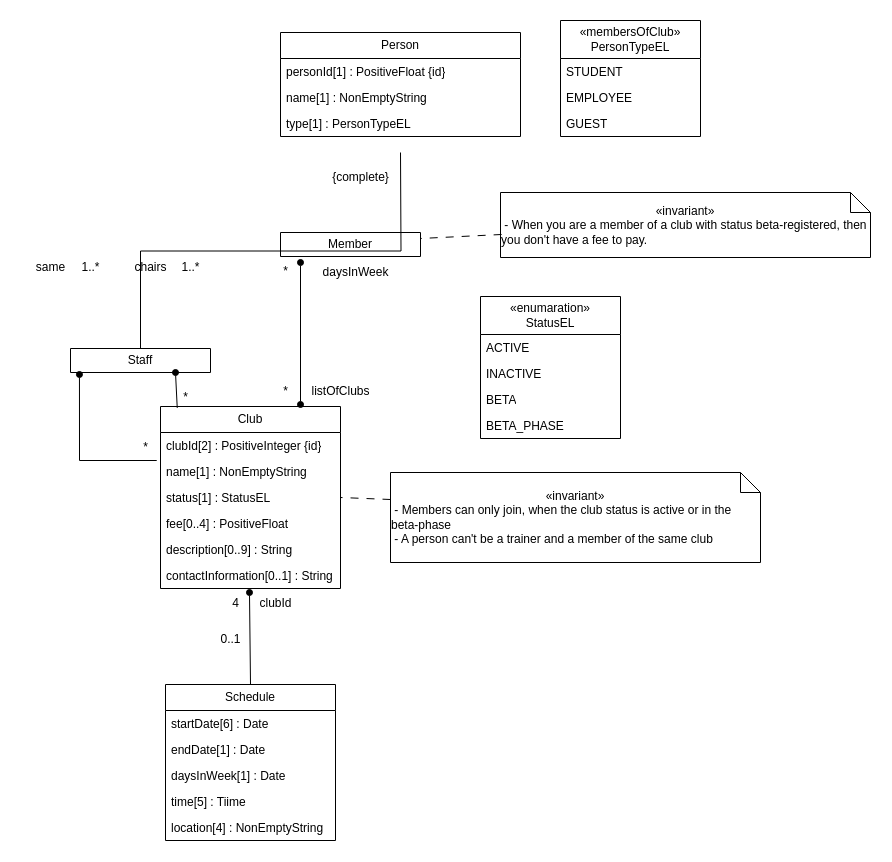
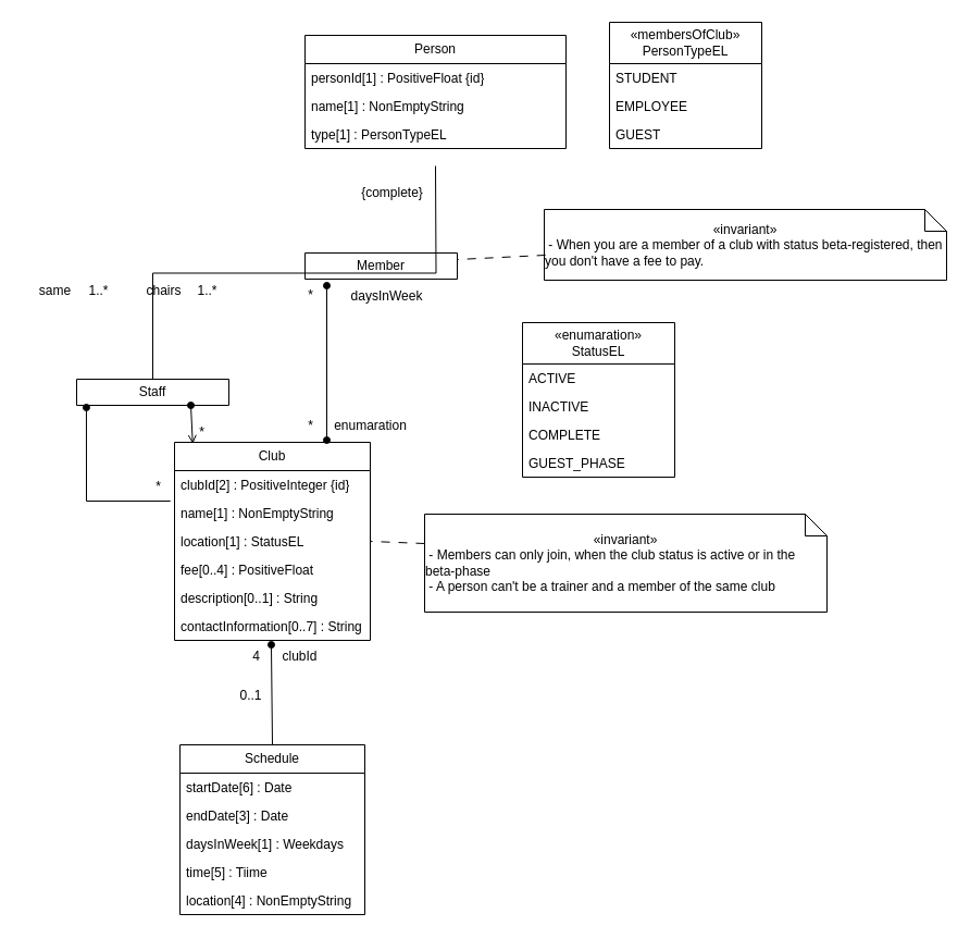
  <mxCell id="0" />
  <mxCell id="1" parent="0" />
  <mxCell id="2" value="Member" style="swimlane;fontStyle=0;childLayout=stackLayout;horizontal=1;startSize=26;fillColor=none;horizontalStack=0;resizeParent=1;resizeParentMax=0;resizeLast=0;collapsible=1;marginBottom=0;whiteSpace=wrap;html=1;" parent="1" vertex="1"><mxGeometry x="280" y="232" width="140" height="24" as="geometry" /></mxCell>
  <mxCell id="3" value="Club" style="swimlane;fontStyle=0;childLayout=stackLayout;horizontal=1;startSize=26;fillColor=none;horizontalStack=0;resizeParent=1;resizeParentMax=0;resizeLast=0;collapsible=1;marginBottom=0;whiteSpace=wrap;html=1;" parent="1" vertex="1"><mxGeometry x="160" y="406" width="180" height="182" as="geometry" /></mxCell>
  <mxCell id="4" value="clubId[2] : PositiveInteger {id}" style="text;strokeColor=none;fillColor=none;align=left;verticalAlign=top;spacingLeft=4;spacingRight=4;overflow=hidden;rotatable=0;points=[[0,0.5],[1,0.5]];portConstraint=eastwest;whiteSpace=wrap;html=1;" parent="3" vertex="1"><mxGeometry y="26" width="180" height="26" as="geometry" /></mxCell>
  <mxCell id="5" value="name[1] : NonEmptyString" style="text;strokeColor=none;fillColor=none;align=left;verticalAlign=top;spacingLeft=4;spacingRight=4;overflow=hidden;rotatable=0;points=[[0,0.5],[1,0.5]];portConstraint=eastwest;whiteSpace=wrap;html=1;" parent="3" vertex="1"><mxGeometry y="52" width="180" height="26" as="geometry" /></mxCell>
- <mxCell id="6" value="status[1] : StatusEL" style="text;strokeColor=none;fillColor=none;align=left;verticalAlign=top;spacingLeft=4;spacingRight=4;overflow=hidden;rotatable=0;points=[[0,0.5],[1,0.5]];portConstraint=eastwest;whiteSpace=wrap;html=1;" parent="3" vertex="1"><mxGeometry y="78" width="180" height="26" as="geometry" /></mxCell>
+ <mxCell id="6" value="location[1] : StatusEL" style="text;strokeColor=none;fillColor=none;align=left;verticalAlign=top;spacingLeft=4;spacingRight=4;overflow=hidden;rotatable=0;points=[[0,0.5],[1,0.5]];portConstraint=eastwest;whiteSpace=wrap;html=1;" parent="3" vertex="1"><mxGeometry y="78" width="180" height="26" as="geometry" /></mxCell>
  <mxCell id="7" value="fee[0..4] : PositiveFloat" style="text;strokeColor=none;fillColor=none;align=left;verticalAlign=top;spacingLeft=4;spacingRight=4;overflow=hidden;rotatable=0;points=[[0,0.5],[1,0.5]];portConstraint=eastwest;whiteSpace=wrap;html=1;" parent="3" vertex="1"><mxGeometry y="104" width="180" height="26" as="geometry" /></mxCell>
- <mxCell id="8" value="description[0..9] : String" style="text;strokeColor=none;fillColor=none;align=left;verticalAlign=top;spacingLeft=4;spacingRight=4;overflow=hidden;rotatable=0;points=[[0,0.5],[1,0.5]];portConstraint=eastwest;whiteSpace=wrap;html=1;" vertex="1" parent="3"><mxGeometry y="130" width="180" height="26" as="geometry" /></mxCell>
- <mxCell id="9" value="contactInformation[0..1] : String" style="text;strokeColor=none;fillColor=none;align=left;verticalAlign=top;spacingLeft=4;spacingRight=4;overflow=hidden;rotatable=0;points=[[0,0.5],[1,0.5]];portConstraint=eastwest;whiteSpace=wrap;html=1;" vertex="1" parent="3"><mxGeometry y="156" width="180" height="26" as="geometry" /></mxCell>
+ <mxCell id="8" value="description[0..1] : String" style="text;strokeColor=none;fillColor=none;align=left;verticalAlign=top;spacingLeft=4;spacingRight=4;overflow=hidden;rotatable=0;points=[[0,0.5],[1,0.5]];portConstraint=eastwest;whiteSpace=wrap;html=1;" vertex="1" parent="3"><mxGeometry y="130" width="180" height="26" as="geometry" /></mxCell>
+ <mxCell id="9" value="contactInformation[0..7] : String" style="text;strokeColor=none;fillColor=none;align=left;verticalAlign=top;spacingLeft=4;spacingRight=4;overflow=hidden;rotatable=0;points=[[0,0.5],[1,0.5]];portConstraint=eastwest;whiteSpace=wrap;html=1;" vertex="1" parent="3"><mxGeometry y="156" width="180" height="26" as="geometry" /></mxCell>
  <mxCell id="10" value="Schedule" style="swimlane;fontStyle=0;childLayout=stackLayout;horizontal=1;startSize=26;fillColor=none;horizontalStack=0;resizeParent=1;resizeParentMax=0;resizeLast=0;collapsible=1;marginBottom=0;whiteSpace=wrap;html=1;" parent="1" vertex="1"><mxGeometry x="165" y="684" width="170" height="156" as="geometry" /></mxCell>
  <mxCell id="11" value="startDate[6] : Date" style="text;strokeColor=none;fillColor=none;align=left;verticalAlign=top;spacingLeft=4;spacingRight=4;overflow=hidden;rotatable=0;points=[[0,0.5],[1,0.5]];portConstraint=eastwest;whiteSpace=wrap;html=1;" vertex="1" parent="10"><mxGeometry y="26" width="170" height="26" as="geometry" /></mxCell>
- <mxCell id="12" value="endDate[1] : Date" style="text;strokeColor=none;fillColor=none;align=left;verticalAlign=top;spacingLeft=4;spacingRight=4;overflow=hidden;rotatable=0;points=[[0,0.5],[1,0.5]];portConstraint=eastwest;whiteSpace=wrap;html=1;" vertex="1" parent="10"><mxGeometry y="52" width="170" height="26" as="geometry" /></mxCell>
- <mxCell id="13" value="daysInWeek[1] :&amp;nbsp;Date" style="text;strokeColor=none;fillColor=none;align=left;verticalAlign=top;spacingLeft=4;spacingRight=4;overflow=hidden;rotatable=0;points=[[0,0.5],[1,0.5]];portConstraint=eastwest;whiteSpace=wrap;html=1;" parent="10" vertex="1"><mxGeometry y="78" width="170" height="26" as="geometry" /></mxCell>
+ <mxCell id="12" value="endDate[3] : Date" style="text;strokeColor=none;fillColor=none;align=left;verticalAlign=top;spacingLeft=4;spacingRight=4;overflow=hidden;rotatable=0;points=[[0,0.5],[1,0.5]];portConstraint=eastwest;whiteSpace=wrap;html=1;" vertex="1" parent="10"><mxGeometry y="52" width="170" height="26" as="geometry" /></mxCell>
+ <mxCell id="13" value="daysInWeek[1] :&amp;nbsp;Weekdays" style="text;strokeColor=none;fillColor=none;align=left;verticalAlign=top;spacingLeft=4;spacingRight=4;overflow=hidden;rotatable=0;points=[[0,0.5],[1,0.5]];portConstraint=eastwest;whiteSpace=wrap;html=1;" parent="10" vertex="1"><mxGeometry y="78" width="170" height="26" as="geometry" /></mxCell>
  <mxCell id="14" value="time[5] : Tiime" style="text;strokeColor=none;fillColor=none;align=left;verticalAlign=top;spacingLeft=4;spacingRight=4;overflow=hidden;rotatable=0;points=[[0,0.5],[1,0.5]];portConstraint=eastwest;whiteSpace=wrap;html=1;" parent="10" vertex="1"><mxGeometry y="104" width="170" height="26" as="geometry" /></mxCell>
  <mxCell id="15" value="location[4] : NonEmptyString" style="text;strokeColor=none;fillColor=none;align=left;verticalAlign=top;spacingLeft=4;spacingRight=4;overflow=hidden;rotatable=0;points=[[0,0.5],[1,0.5]];portConstraint=eastwest;whiteSpace=wrap;html=1;" parent="10" vertex="1"><mxGeometry y="130" width="170" height="26" as="geometry" /></mxCell>
- <mxCell id="16" value="" style="endArrow=none;html=1;rounded=0;endFill=0;startArrow=oval;startFill=1;exitX=0.75;exitY=1;exitDx=0;exitDy=0;entryX=0.093;entryY=0.008;entryDx=0;entryDy=0;entryPerimeter=0;" parent="1" source="42" target="3" edge="1"><mxGeometry relative="1" as="geometry"><mxPoint x="169" y="256" as="sourcePoint" /><mxPoint x="150" y="382" as="targetPoint" /></mxGeometry></mxCell>
- <mxCell id="17" value="listOfClubs" style="text;html=1;align=center;verticalAlign=middle;resizable=0;points=[];autosize=1;strokeColor=none;fillColor=none;" parent="1" vertex="1"><mxGeometry x="300" y="376" width="80" height="30" as="geometry" /></mxCell>
+ <mxCell id="16" value="" style="endArrow=open;html=1;rounded=0;endFill=0;startArrow=oval;startFill=1;exitX=0.75;exitY=1;exitDx=0;exitDy=0;entryX=0.093;entryY=0.008;entryDx=0;entryDy=0;entryPerimeter=0;" parent="1" source="42" target="3" edge="1"><mxGeometry relative="1" as="geometry"><mxPoint x="169" y="256" as="sourcePoint" /><mxPoint x="150" y="382" as="targetPoint" /></mxGeometry></mxCell>
+ <mxCell id="17" value="enumaration" style="text;html=1;align=center;verticalAlign=middle;resizable=0;points=[];autosize=1;strokeColor=none;fillColor=none;" parent="1" vertex="1"><mxGeometry x="300" y="376" width="80" height="30" as="geometry" /></mxCell>
  <mxCell id="18" value="*" style="text;html=1;align=center;verticalAlign=middle;resizable=0;points=[];autosize=1;strokeColor=none;fillColor=none;" parent="1" vertex="1"><mxGeometry x="270" y="256" width="30" height="30" as="geometry" /></mxCell>
  <mxCell id="19" value="*" style="text;html=1;align=center;verticalAlign=middle;resizable=0;points=[];autosize=1;strokeColor=none;fillColor=none;" parent="1" vertex="1"><mxGeometry x="270" y="376" width="30" height="30" as="geometry" /></mxCell>
  <mxCell id="20" value="" style="endArrow=oval;html=1;rounded=0;entryX=1;entryY=0;entryDx=0;entryDy=0;startArrow=oval;startFill=1;endFill=1;" parent="1" edge="1"><mxGeometry relative="1" as="geometry"><mxPoint x="300" y="262" as="sourcePoint" /><mxPoint x="300" y="404" as="targetPoint" /></mxGeometry></mxCell>
  <mxCell id="21" value="same" style="text;html=1;align=center;verticalAlign=middle;resizable=0;points=[];autosize=1;strokeColor=none;fillColor=none;" parent="1" vertex="1"><mxGeometry x="20" y="252" width="60" height="30" as="geometry" /></mxCell>
  <mxCell id="22" value="1..*" style="text;html=1;align=center;verticalAlign=middle;resizable=0;points=[];autosize=1;strokeColor=none;fillColor=none;" parent="1" vertex="1"><mxGeometry x="170" y="252" width="40" height="30" as="geometry" /></mxCell>
  <mxCell id="23" value="*" style="text;html=1;align=center;verticalAlign=middle;resizable=0;points=[];autosize=1;strokeColor=none;fillColor=none;" parent="1" vertex="1"><mxGeometry x="170" y="382" width="30" height="30" as="geometry" /></mxCell>
  <mxCell id="24" value="daysInWeek" style="text;html=1;align=center;verticalAlign=middle;resizable=0;points=[];autosize=1;strokeColor=none;fillColor=none;" parent="1" vertex="1"><mxGeometry x="300" y="257" width="110" height="30" as="geometry" /></mxCell>
  <mxCell id="25" style="rounded=0;orthogonalLoop=1;jettySize=auto;html=1;exitX=0.5;exitY=0;exitDx=0;exitDy=0;endArrow=oval;endFill=1;entryX=0.347;entryY=1.154;entryDx=0;entryDy=0;entryPerimeter=0;" parent="1" source="10" edge="1"><mxGeometry relative="1" as="geometry"><mxPoint x="248.99" y="592.004" as="targetPoint" /></mxGeometry></mxCell>
  <mxCell id="26" value="0..1" style="text;html=1;align=center;verticalAlign=middle;resizable=0;points=[];autosize=1;strokeColor=none;fillColor=none;" parent="1" vertex="1"><mxGeometry x="210" y="624" width="40" height="30" as="geometry" /></mxCell>
  <mxCell id="27" value="4" style="text;html=1;align=center;verticalAlign=middle;resizable=0;points=[];autosize=1;strokeColor=none;fillColor=none;" parent="1" vertex="1"><mxGeometry x="220" y="588" width="30" height="30" as="geometry" /></mxCell>
  <mxCell id="28" value="clubId" style="text;html=1;align=center;verticalAlign=middle;resizable=0;points=[];autosize=1;strokeColor=none;fillColor=none;" parent="1" vertex="1"><mxGeometry x="245" y="588" width="60" height="30" as="geometry" /></mxCell>
  <mxCell id="29" value="&lt;div style=&quot;&quot;&gt;&lt;div&gt;«invariant»&lt;/div&gt;&lt;div style=&quot;text-align: left;&quot;&gt;&lt;span style=&quot;background-color: initial;&quot;&gt;&amp;nbsp;- Members can only join, when the club status is active or in the beta-phase&lt;/span&gt;&lt;/div&gt;&lt;div style=&quot;text-align: left;&quot;&gt;&amp;nbsp;- A person can't be a trainer and a member of the same club&lt;/div&gt;&lt;/div&gt;" style="shape=note;size=20;whiteSpace=wrap;html=1;" parent="1" vertex="1"><mxGeometry x="390" y="472" width="370" height="90" as="geometry" /></mxCell>
  <mxCell id="30" style="rounded=0;orthogonalLoop=1;jettySize=auto;html=1;exitX=0;exitY=0.3;exitDx=0;exitDy=0;endArrow=none;endFill=0;exitPerimeter=0;entryX=1;entryY=0.5;entryDx=0;entryDy=0;dashed=1;dashPattern=8 8;" parent="1" source="29" target="6" edge="1"><mxGeometry relative="1" as="geometry"><mxPoint x="660" y="517" as="sourcePoint" /><mxPoint x="830" y="442" as="targetPoint" /></mxGeometry></mxCell>
  <mxCell id="31" value="&lt;div style=&quot;&quot;&gt;&lt;div&gt;«invariant»&lt;/div&gt;&lt;div style=&quot;text-align: left;&quot;&gt;&lt;span style=&quot;background-color: initial;&quot;&gt;&amp;nbsp;-&amp;nbsp;&lt;/span&gt;&lt;span style=&quot;background-color: initial;&quot;&gt;When you are a member of a club with status beta-registered, then you don't have a fee to pay.&lt;/span&gt;&lt;/div&gt;&lt;/div&gt;" style="shape=note;size=20;whiteSpace=wrap;html=1;" parent="1" vertex="1"><mxGeometry x="500" y="192" width="370" height="65" as="geometry" /></mxCell>
  <mxCell id="32" style="rounded=0;orthogonalLoop=1;jettySize=auto;html=1;exitX=0.003;exitY=0.646;exitDx=0;exitDy=0;endArrow=none;endFill=0;exitPerimeter=0;entryX=1;entryY=0.25;entryDx=0;entryDy=0;dashed=1;dashPattern=8 8;" parent="1" source="31" target="2" edge="1"><mxGeometry relative="1" as="geometry"><mxPoint x="198" y="650" as="sourcePoint" /><mxPoint x="344.96" y="282.002" as="targetPoint" /></mxGeometry></mxCell>
  <mxCell id="33" value="" style="endArrow=none;html=1;entryX=-0.021;entryY=0.077;entryDx=0;entryDy=0;startArrow=oval;startFill=1;entryPerimeter=0;jumpStyle=none;rounded=0;edgeStyle=orthogonalEdgeStyle;exitX=0.064;exitY=1.083;exitDx=0;exitDy=0;exitPerimeter=0;" parent="1" source="42" target="5" edge="1"><mxGeometry relative="1" as="geometry"><mxPoint x="80" y="282" as="sourcePoint" /><mxPoint x="670" y="442" as="targetPoint" /></mxGeometry></mxCell>
  <mxCell id="34" value="chairs" style="text;html=1;align=center;verticalAlign=middle;resizable=0;points=[];autosize=1;strokeColor=none;fillColor=none;" parent="1" vertex="1"><mxGeometry x="120" y="252" width="60" height="30" as="geometry" /></mxCell>
  <mxCell id="35" value="1..*" style="text;html=1;align=center;verticalAlign=middle;resizable=0;points=[];autosize=1;strokeColor=none;fillColor=none;" parent="1" vertex="1"><mxGeometry x="70" y="252" width="40" height="30" as="geometry" /></mxCell>
  <mxCell id="36" value="*" style="text;html=1;align=center;verticalAlign=middle;resizable=0;points=[];autosize=1;strokeColor=none;fillColor=none;" parent="1" vertex="1"><mxGeometry x="130" y="432" width="30" height="30" as="geometry" /></mxCell>
  <mxCell id="37" value="Person" style="swimlane;fontStyle=0;childLayout=stackLayout;horizontal=1;startSize=26;fillColor=none;horizontalStack=0;resizeParent=1;resizeParentMax=0;resizeLast=0;collapsible=1;marginBottom=0;whiteSpace=wrap;html=1;" parent="1" vertex="1"><mxGeometry x="280" y="32" width="240" height="104" as="geometry" /></mxCell>
  <mxCell id="38" value="personId[1] : PositiveFloat {id}" style="text;strokeColor=none;fillColor=none;align=left;verticalAlign=top;spacingLeft=4;spacingRight=4;overflow=hidden;rotatable=0;points=[[0,0.5],[1,0.5]];portConstraint=eastwest;whiteSpace=wrap;html=1;" parent="37" vertex="1"><mxGeometry y="26" width="240" height="26" as="geometry" /></mxCell>
  <mxCell id="39" value="name[1] : NonEmptyString" style="text;strokeColor=none;fillColor=none;align=left;verticalAlign=top;spacingLeft=4;spacingRight=4;overflow=hidden;rotatable=0;points=[[0,0.5],[1,0.5]];portConstraint=eastwest;whiteSpace=wrap;html=1;" parent="37" vertex="1"><mxGeometry y="52" width="240" height="26" as="geometry" /></mxCell>
  <mxCell id="40" value="type[1] : PersonTypeEL" style="text;strokeColor=none;fillColor=none;align=left;verticalAlign=top;spacingLeft=4;spacingRight=4;overflow=hidden;rotatable=0;points=[[0,0.5],[1,0.5]];portConstraint=eastwest;whiteSpace=wrap;html=1;" parent="37" vertex="1"><mxGeometry y="78" width="240" height="26" as="geometry" /></mxCell>
  <mxCell id="41" style="edgeStyle=orthogonalEdgeStyle;rounded=0;orthogonalLoop=1;jettySize=auto;html=1;exitX=0.5;exitY=0;exitDx=0;exitDy=0;endArrow=none;endFill=0;" parent="1" source="42" edge="1"><mxGeometry relative="1" as="geometry"><mxPoint x="400" y="152" as="targetPoint" /></mxGeometry></mxCell>
  <mxCell id="42" value="Staff" style="swimlane;fontStyle=0;childLayout=stackLayout;horizontal=1;startSize=26;fillColor=none;horizontalStack=0;resizeParent=1;resizeParentMax=0;resizeLast=0;collapsible=1;marginBottom=0;whiteSpace=wrap;html=1;" parent="1" vertex="1"><mxGeometry x="70" y="348" width="140" height="24" as="geometry" /></mxCell>
  <mxCell id="43" value="{complete}" style="text;html=1;align=center;verticalAlign=middle;resizable=0;points=[];autosize=1;strokeColor=none;fillColor=none;" parent="1" vertex="1"><mxGeometry x="320" y="162" width="80" height="30" as="geometry" /></mxCell>
  <mxCell id="44" value="&lt;div&gt;«membersOfClub»&lt;/div&gt;&lt;div&gt;PersonTypeEL&lt;/div&gt;" style="swimlane;fontStyle=0;childLayout=stackLayout;horizontal=1;startSize=38;fillColor=none;horizontalStack=0;resizeParent=1;resizeParentMax=0;resizeLast=0;collapsible=1;marginBottom=0;whiteSpace=wrap;html=1;" parent="1" vertex="1"><mxGeometry x="560" y="20" width="140" height="116" as="geometry" /></mxCell>
  <mxCell id="45" value="STUDENT" style="text;strokeColor=none;fillColor=none;align=left;verticalAlign=top;spacingLeft=4;spacingRight=4;overflow=hidden;rotatable=0;points=[[0,0.5],[1,0.5]];portConstraint=eastwest;whiteSpace=wrap;html=1;" parent="44" vertex="1"><mxGeometry y="38" width="140" height="26" as="geometry" /></mxCell>
  <mxCell id="46" value="EMPLOYEE" style="text;strokeColor=none;fillColor=none;align=left;verticalAlign=top;spacingLeft=4;spacingRight=4;overflow=hidden;rotatable=0;points=[[0,0.5],[1,0.5]];portConstraint=eastwest;whiteSpace=wrap;html=1;" parent="44" vertex="1"><mxGeometry y="64" width="140" height="26" as="geometry" /></mxCell>
  <mxCell id="47" value="GUEST" style="text;strokeColor=none;fillColor=none;align=left;verticalAlign=top;spacingLeft=4;spacingRight=4;overflow=hidden;rotatable=0;points=[[0,0.5],[1,0.5]];portConstraint=eastwest;whiteSpace=wrap;html=1;" parent="44" vertex="1"><mxGeometry y="90" width="140" height="26" as="geometry" /></mxCell>
  <mxCell id="48" value="&lt;div&gt;«enumaration»&lt;/div&gt;&lt;div&gt;StatusEL&lt;/div&gt;" style="swimlane;fontStyle=0;childLayout=stackLayout;horizontal=1;startSize=38;fillColor=none;horizontalStack=0;resizeParent=1;resizeParentMax=0;resizeLast=0;collapsible=1;marginBottom=0;whiteSpace=wrap;html=1;" vertex="1" parent="1"><mxGeometry x="480" y="296" width="140" height="142" as="geometry" /></mxCell>
  <mxCell id="49" value="ACTIVE" style="text;strokeColor=none;fillColor=none;align=left;verticalAlign=top;spacingLeft=4;spacingRight=4;overflow=hidden;rotatable=0;points=[[0,0.5],[1,0.5]];portConstraint=eastwest;whiteSpace=wrap;html=1;" vertex="1" parent="48"><mxGeometry y="38" width="140" height="26" as="geometry" /></mxCell>
  <mxCell id="50" value="INACTIVE" style="text;strokeColor=none;fillColor=none;align=left;verticalAlign=top;spacingLeft=4;spacingRight=4;overflow=hidden;rotatable=0;points=[[0,0.5],[1,0.5]];portConstraint=eastwest;whiteSpace=wrap;html=1;" vertex="1" parent="48"><mxGeometry y="64" width="140" height="26" as="geometry" /></mxCell>
- <mxCell id="51" value="BETA" style="text;strokeColor=none;fillColor=none;align=left;verticalAlign=top;spacingLeft=4;spacingRight=4;overflow=hidden;rotatable=0;points=[[0,0.5],[1,0.5]];portConstraint=eastwest;whiteSpace=wrap;html=1;" vertex="1" parent="48"><mxGeometry y="90" width="140" height="26" as="geometry" /></mxCell>
- <mxCell id="52" value="BETA_PHASE" style="text;strokeColor=none;fillColor=none;align=left;verticalAlign=top;spacingLeft=4;spacingRight=4;overflow=hidden;rotatable=0;points=[[0,0.5],[1,0.5]];portConstraint=eastwest;whiteSpace=wrap;html=1;" vertex="1" parent="48"><mxGeometry y="116" width="140" height="26" as="geometry" /></mxCell>
+ <mxCell id="51" value="COMPLETE" style="text;strokeColor=none;fillColor=none;align=left;verticalAlign=top;spacingLeft=4;spacingRight=4;overflow=hidden;rotatable=0;points=[[0,0.5],[1,0.5]];portConstraint=eastwest;whiteSpace=wrap;html=1;" vertex="1" parent="48"><mxGeometry y="90" width="140" height="26" as="geometry" /></mxCell>
+ <mxCell id="52" value="GUEST_PHASE" style="text;strokeColor=none;fillColor=none;align=left;verticalAlign=top;spacingLeft=4;spacingRight=4;overflow=hidden;rotatable=0;points=[[0,0.5],[1,0.5]];portConstraint=eastwest;whiteSpace=wrap;html=1;" vertex="1" parent="48"><mxGeometry y="116" width="140" height="26" as="geometry" /></mxCell>
